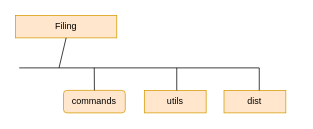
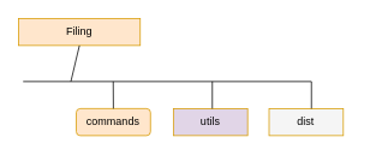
  <mxCell id="0" />
  <mxCell id="1" parent="0" />
  <mxCell id="2" value="Filing" style="rounded=0;whiteSpace=wrap;html=1;fillColor=#ffe6cc;strokeColor=#d79b00;" vertex="1" parent="1"><mxGeometry x="20" y="20" width="135" height="30" as="geometry" /></mxCell>
  <mxCell id="3" value="" style="group" vertex="1" connectable="0" parent="1"><mxGeometry x="85" y="120" width="310" height="30" as="geometry" /></mxCell>
  <mxCell id="4" value="commands" style="whiteSpace=wrap;html=1;fillColor=#ffe6cc;strokeColor=#d79b00;rounded=1;" vertex="1" parent="3"><mxGeometry x="-1" width="82.405" height="30" as="geometry" /></mxCell>
- <mxCell id="5" value="utils" style="rounded=0;whiteSpace=wrap;html=1;fillColor=#ffe6cc;strokeColor=#d79b00;" vertex="1" parent="3"><mxGeometry x="106.797" width="82.405" height="30" as="geometry" /></mxCell>
- <mxCell id="6" value="dist" style="rounded=0;whiteSpace=wrap;html=1;fillColor=#ffe6cc;strokeColor=#d79b00;" vertex="1" parent="3"><mxGeometry x="213.005" width="82.405" height="30" as="geometry" /></mxCell>
+ <mxCell id="5" value="utils" style="rounded=0;whiteSpace=wrap;html=1;fillColor=#e1d5e7;strokeColor=#d79b00;" vertex="1" parent="3"><mxGeometry x="106.797" width="82.405" height="30" as="geometry" /></mxCell>
+ <mxCell id="6" value="dist" style="rounded=0;whiteSpace=wrap;html=1;fillColor=#f5f5f5;strokeColor=#d79b00;" vertex="1" parent="3"><mxGeometry x="213.005" width="82.405" height="30" as="geometry" /></mxCell>
  <mxCell id="7" value="" style="endArrow=none;html=1;rounded=0;entryX=0.5;entryY=1;entryDx=0;entryDy=0;" edge="1" parent="1" target="2"><mxGeometry width="50" height="50" relative="1" as="geometry"><mxPoint x="78" y="90" as="sourcePoint" /><mxPoint x="75" y="40" as="targetPoint" /></mxGeometry></mxCell>
  <mxCell id="8" value="" style="endArrow=none;html=1;rounded=0;" edge="1" parent="1"><mxGeometry width="50" height="50" relative="1" as="geometry"><mxPoint x="25" y="90" as="sourcePoint" /><mxPoint x="345" y="90" as="targetPoint" /></mxGeometry></mxCell>
  <mxCell id="9" value="" style="endArrow=none;html=1;rounded=0;exitX=0.5;exitY=0;exitDx=0;exitDy=0;" edge="1" parent="1" source="4"><mxGeometry width="50" height="50" relative="1" as="geometry"><mxPoint x="75" y="140" as="sourcePoint" /><mxPoint x="125" y="90" as="targetPoint" /></mxGeometry></mxCell>
  <mxCell id="10" value="" style="endArrow=none;html=1;rounded=0;exitX=0.5;exitY=0;exitDx=0;exitDy=0;" edge="1" parent="1"><mxGeometry width="50" height="50" relative="1" as="geometry"><mxPoint x="235" y="120" as="sourcePoint" /><mxPoint x="235" y="90" as="targetPoint" /></mxGeometry></mxCell>
  <mxCell id="11" value="" style="endArrow=none;html=1;rounded=0;exitX=0.5;exitY=0;exitDx=0;exitDy=0;" edge="1" parent="1"><mxGeometry width="50" height="50" relative="1" as="geometry"><mxPoint x="345" y="120" as="sourcePoint" /><mxPoint x="345" y="90" as="targetPoint" /></mxGeometry></mxCell>
